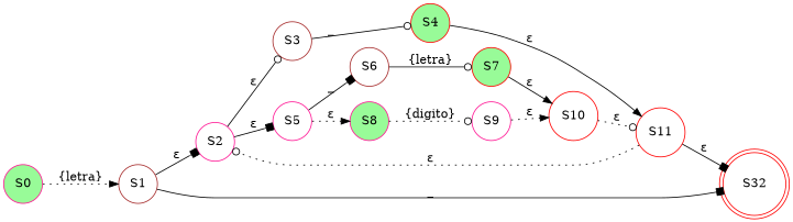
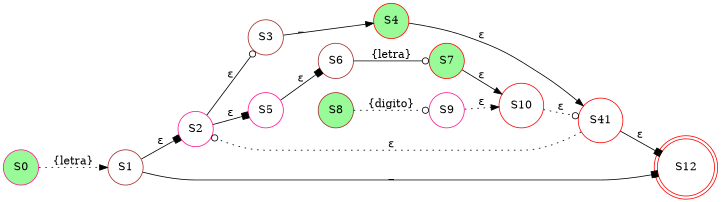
  digraph {
    rankdir=LR
    node [color=red fillcolor=white shape=circle style=filled]
    edge [arrowhead=odot style=solid]
    n1 [color=deeppink fillcolor=palegreen label=S0]
    n2 [color=brown label=S1]
    n3 [color=deeppink label=S2]
-   n4 [label=S32 shape=doublecircle]
+   n4 [label=S12 shape=doublecircle]
    n5 [color=brown label=S3]
    n6 [color=deeppink label=S5]
    n7 [fillcolor=palegreen label=S4]
    n8 [color=brown label=S6]
-   n9 [color=deeppink fillcolor=palegreen label=S8]
-   n10 [label=S11]
+   n9 [color=brown fillcolor=palegreen label=S8]
+   n10 [label=S41]
    n11 [fillcolor=palegreen label=S7]
    n12 [color=deeppink label=S9]
    n13 [label=S10]
    n1 -> n2 [arrowhead=normal label="{letra}" style=dotted]
    n2 -> n3 [arrowhead=box label="ε"]
    n2 -> n4 [arrowhead=box label=_]
    n3 -> n5 [label="ε"]
    n3 -> n6 [arrowhead=box label="ε"]
-   n5 -> n7 [label=_]
-   n6 -> n8 [arrowhead=box label=_]
-   n6 -> n9 [arrowhead=normal label="ε" style=dotted]
+   n5 -> n7 [arrowhead=normal label=_]
+   n6 -> n8 [arrowhead=box label="ε"]
    n7 -> n10 [arrowhead=normal label="ε"]
    n8 -> n11 [label="{letra}"]
    n9 -> n12 [label="{digito}" style=dotted]
    n10 -> n3 [label="ε" style=dotted]
    n10 -> n4 [arrowhead=box label="ε"]
    n11 -> n13 [arrowhead=normal label="ε"]
    n12 -> n13 [arrowhead=normal label="ε" style=dotted]
    n13 -> n10 [label="ε" style=dotted]
  }
